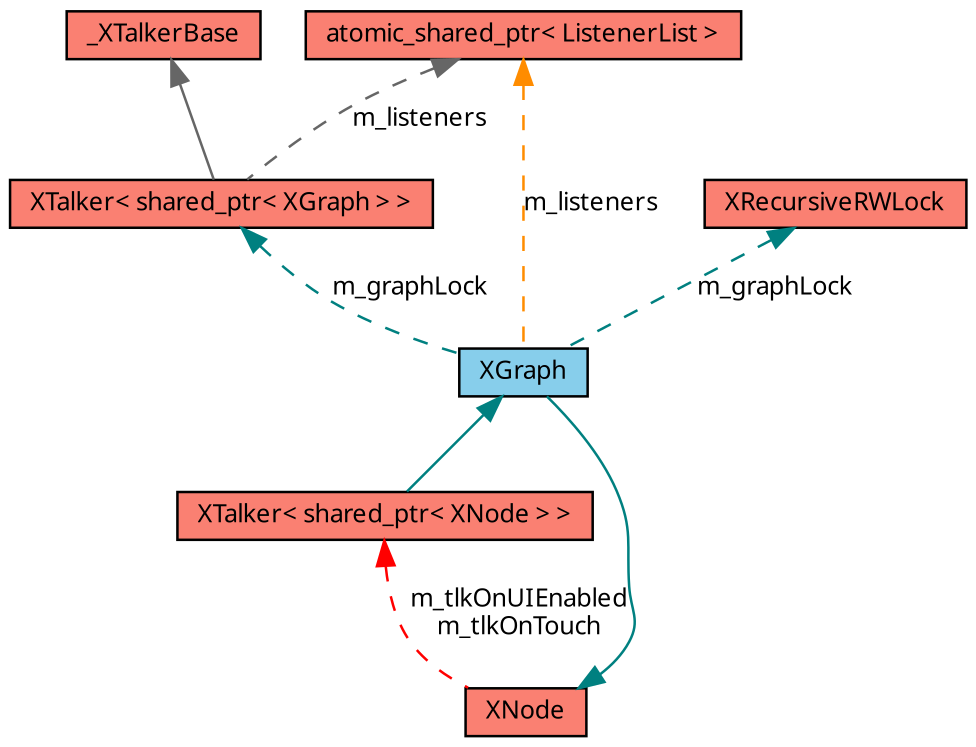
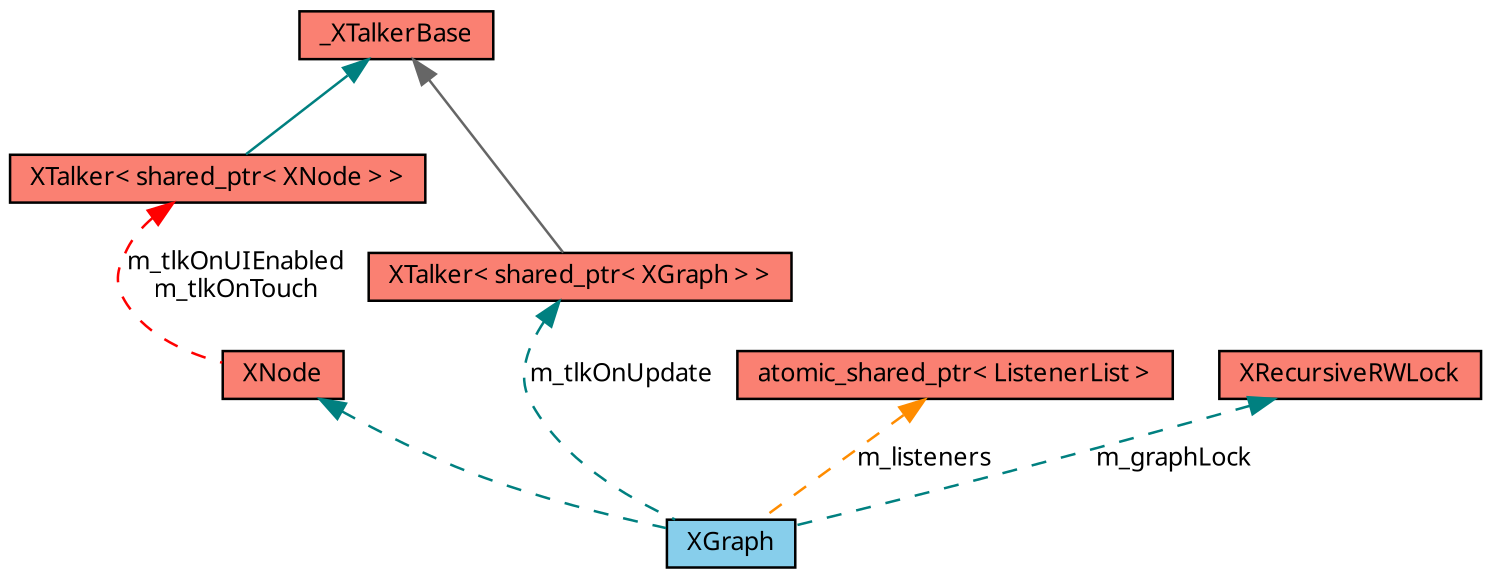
  digraph {
    node [color=black fillcolor=salmon fontname="FreeSans.ttf" fontsize=10 shape=record style=filled]
    edge [color=teal dir=back fontname="FreeSans.ttf" fontsize=10 labelfontname="FreeSans.ttf" labelfontsize=10 style=dashed]
    n1 [fillcolor=skyblue fontcolor=black height=0.2 label=XGraph width=0.4]
    n2 [height=0.2 label=XNode width=0.4]
    n3 [height=0.2 label="XTalker\< shared_ptr\< XNode \> \>" width=0.4]
    n4 [height=0.2 label=_XTalkerBase width=0.4]
    n5 [height=0.2 label="XTalker\< shared_ptr\< XGraph \> \>" width=0.4]
    n6 [height=0.2 label="atomic_shared_ptr\< ListenerList \>" width=0.4]
    n7 [height=0.2 label=XRecursiveRWLock width=0.4]
-   n2 -> n1 [style=solid]
+   n2 -> n1
    n3 -> n2 [color=red label="m_tlkOnUIEnabled\nm_tlkOnTouch"]
-   n1 -> n3 [style=solid]
+   n4 -> n3 [style=solid]
    n4 -> n5 [color=gray40 style=solid]
-   n5 -> n1 [label=m_graphLock]
+   n5 -> n1 [label=m_tlkOnUpdate]
    n6 -> n1 [color=darkorange label=m_listeners]
-   n6 -> n5 [color=gray40 label=m_listeners]
    n7 -> n1 [label=m_graphLock]
  }
